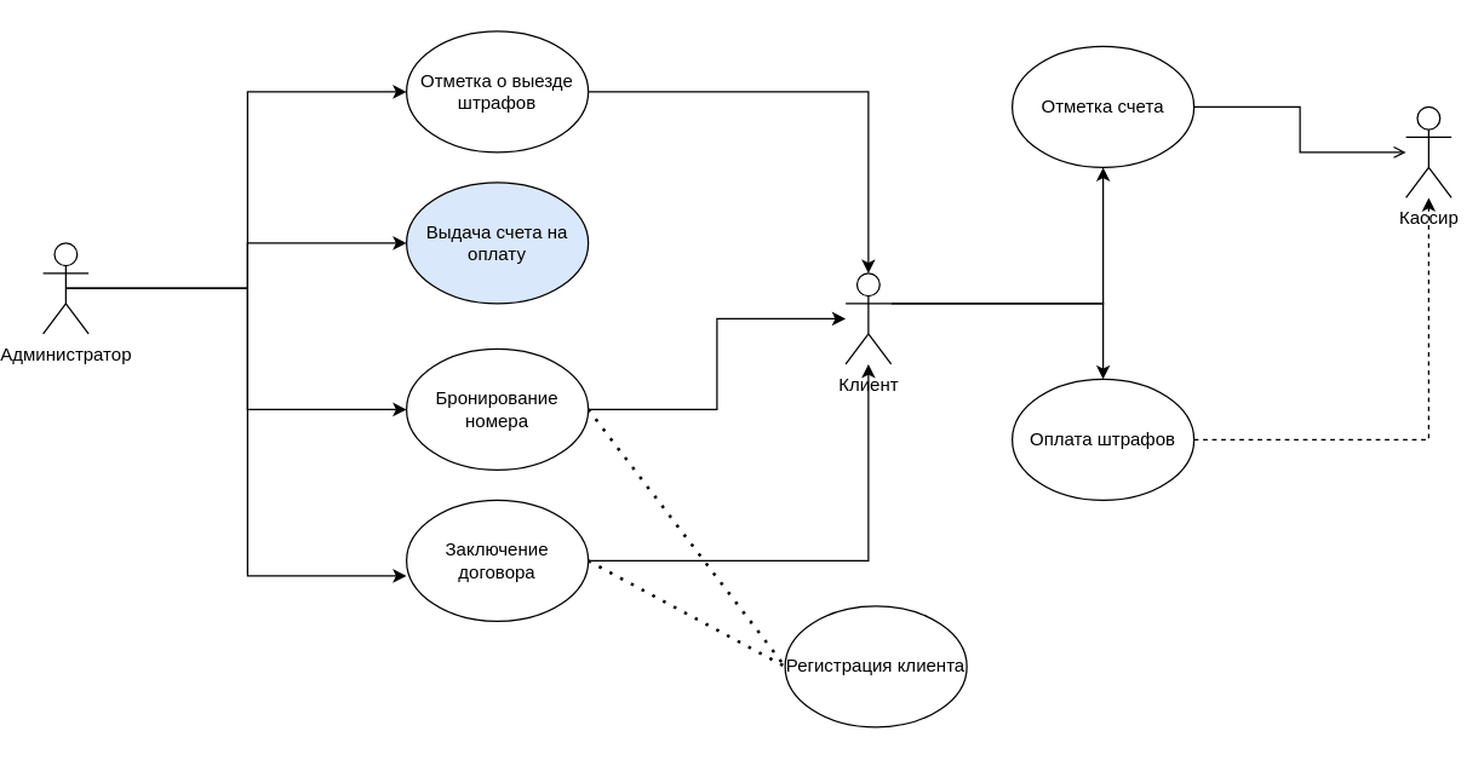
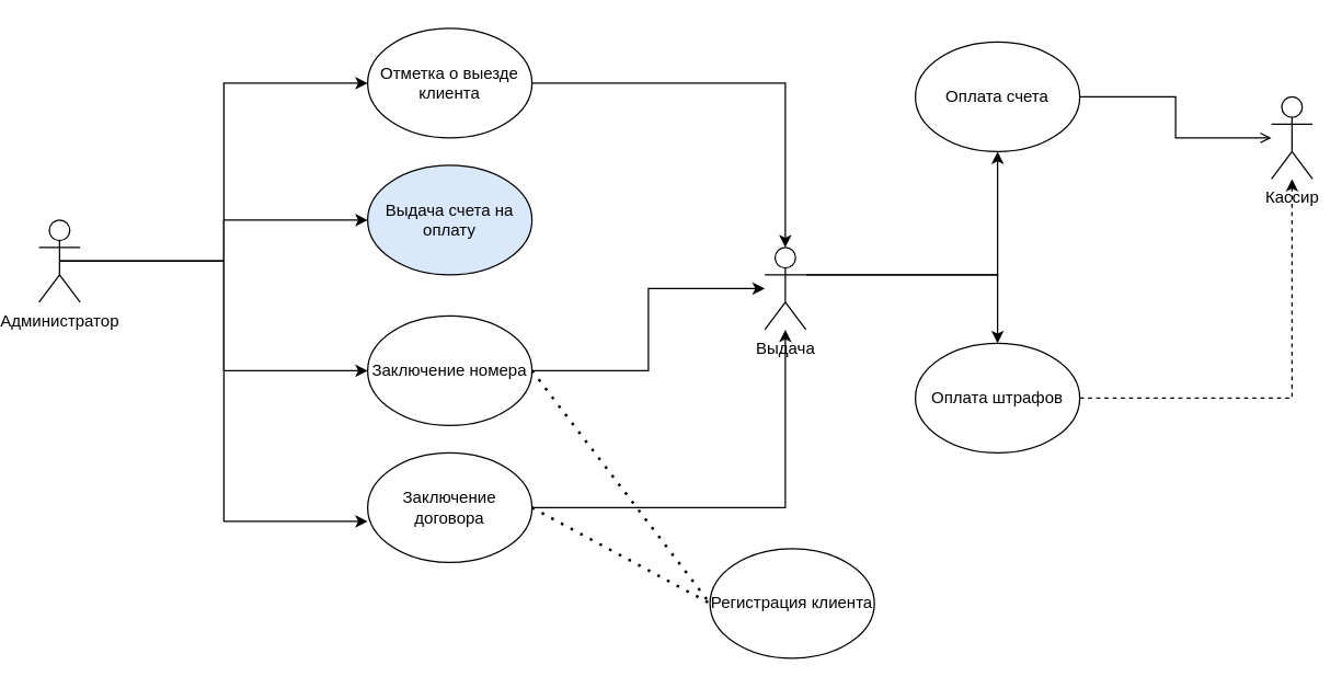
  <mxCell id="0" />
  <mxCell id="1" parent="0" />
  <mxCell id="2" style="edgeStyle=orthogonalEdgeStyle;rounded=0;orthogonalLoop=1;jettySize=auto;html=1;exitX=0.5;exitY=0.5;exitDx=0;exitDy=0;exitPerimeter=0;entryX=0;entryY=0.625;entryDx=0;entryDy=0;entryPerimeter=0;" edge="1" parent="1" source="6" target="16"><mxGeometry relative="1" as="geometry" /></mxCell>
  <mxCell id="3" style="edgeStyle=orthogonalEdgeStyle;rounded=0;orthogonalLoop=1;jettySize=auto;html=1;exitX=0.5;exitY=0.5;exitDx=0;exitDy=0;exitPerimeter=0;entryX=0;entryY=0.5;entryDx=0;entryDy=0;" edge="1" parent="1" source="6" target="14"><mxGeometry relative="1" as="geometry" /></mxCell>
  <mxCell id="4" style="edgeStyle=orthogonalEdgeStyle;rounded=0;orthogonalLoop=1;jettySize=auto;html=1;exitX=0.5;exitY=0.5;exitDx=0;exitDy=0;exitPerimeter=0;entryX=0;entryY=0.5;entryDx=0;entryDy=0;" edge="1" parent="1" source="6" target="12"><mxGeometry relative="1" as="geometry" /></mxCell>
  <mxCell id="5" style="edgeStyle=orthogonalEdgeStyle;rounded=0;orthogonalLoop=1;jettySize=auto;html=1;exitX=0.5;exitY=0.5;exitDx=0;exitDy=0;exitPerimeter=0;entryX=0;entryY=0.5;entryDx=0;entryDy=0;" edge="1" parent="1" source="6" target="11"><mxGeometry relative="1" as="geometry" /></mxCell>
  <mxCell id="6" value="Администратор" style="shape=umlActor;verticalLabelPosition=bottom;verticalAlign=top;html=1;outlineConnect=0;" vertex="1" parent="1"><mxGeometry x="20" y="160" width="30" height="60" as="geometry" /></mxCell>
  <mxCell id="7" style="edgeStyle=orthogonalEdgeStyle;rounded=0;orthogonalLoop=1;jettySize=auto;html=1;exitX=1;exitY=0.333;exitDx=0;exitDy=0;exitPerimeter=0;" edge="1" parent="1" source="9" target="22"><mxGeometry relative="1" as="geometry" /></mxCell>
  <mxCell id="8" style="edgeStyle=orthogonalEdgeStyle;rounded=0;orthogonalLoop=1;jettySize=auto;html=1;exitX=1;exitY=0.333;exitDx=0;exitDy=0;exitPerimeter=0;entryX=0.5;entryY=0;entryDx=0;entryDy=0;" edge="1" parent="1" source="9" target="24"><mxGeometry relative="1" as="geometry" /></mxCell>
- <mxCell id="9" value="Клиент&lt;br&gt;" style="shape=umlActor;verticalLabelPosition=bottom;verticalAlign=top;html=1;outlineConnect=0;" vertex="1" parent="1"><mxGeometry x="550" y="180" width="30" height="60" as="geometry" /></mxCell>
+ <mxCell id="9" value="Выдача&lt;br&gt;" style="shape=umlActor;verticalLabelPosition=bottom;verticalAlign=top;html=1;outlineConnect=0;" vertex="1" parent="1"><mxGeometry x="550" y="180" width="30" height="60" as="geometry" /></mxCell>
  <mxCell id="10" style="edgeStyle=orthogonalEdgeStyle;rounded=0;orthogonalLoop=1;jettySize=auto;html=1;exitX=1;exitY=0.5;exitDx=0;exitDy=0;entryX=0.5;entryY=0;entryDx=0;entryDy=0;entryPerimeter=0;" edge="1" parent="1" source="11" target="9"><mxGeometry relative="1" as="geometry" /></mxCell>
- <mxCell id="11" value="Отметка о выезде штрафов" style="ellipse;whiteSpace=wrap;html=1;" vertex="1" parent="1"><mxGeometry x="260" y="20" width="120" height="80" as="geometry" /></mxCell>
+ <mxCell id="11" value="Отметка о выезде клиента" style="ellipse;whiteSpace=wrap;html=1;" vertex="1" parent="1"><mxGeometry x="260" y="20" width="120" height="80" as="geometry" /></mxCell>
  <mxCell id="12" value="Выдача счета на оплату" style="ellipse;whiteSpace=wrap;html=1;fillColor=#dae8fc;" vertex="1" parent="1"><mxGeometry x="260" y="120" width="120" height="80" as="geometry" /></mxCell>
  <mxCell id="13" style="edgeStyle=orthogonalEdgeStyle;rounded=0;orthogonalLoop=1;jettySize=auto;html=1;exitX=1;exitY=0.5;exitDx=0;exitDy=0;" edge="1" parent="1" source="14" target="9"><mxGeometry relative="1" as="geometry" /></mxCell>
- <mxCell id="14" value="Бронирование номера" style="ellipse;whiteSpace=wrap;html=1;" vertex="1" parent="1"><mxGeometry x="260" y="230" width="120" height="80" as="geometry" /></mxCell>
+ <mxCell id="14" value="Заключение номера" style="ellipse;whiteSpace=wrap;html=1;" vertex="1" parent="1"><mxGeometry x="260" y="230" width="120" height="80" as="geometry" /></mxCell>
  <mxCell id="15" style="edgeStyle=orthogonalEdgeStyle;rounded=0;orthogonalLoop=1;jettySize=auto;html=1;exitX=1;exitY=0.5;exitDx=0;exitDy=0;" edge="1" parent="1" source="16" target="9"><mxGeometry relative="1" as="geometry" /></mxCell>
  <mxCell id="16" value="Заключение договора" style="ellipse;whiteSpace=wrap;html=1;" vertex="1" parent="1"><mxGeometry x="260" y="330" width="120" height="80" as="geometry" /></mxCell>
  <mxCell id="17" value="Регистрация клиента" style="ellipse;whiteSpace=wrap;html=1;" vertex="1" parent="1"><mxGeometry x="510" y="400" width="120" height="80" as="geometry" /></mxCell>
  <mxCell id="18" value="" style="endArrow=none;dashed=1;html=1;dashPattern=1 3;strokeWidth=2;exitX=1;exitY=0.5;exitDx=0;exitDy=0;entryX=0;entryY=0.5;entryDx=0;entryDy=0;" edge="1" parent="1" source="16" target="17"><mxGeometry width="50" height="50" relative="1" as="geometry"><mxPoint x="430" y="430" as="sourcePoint" /><mxPoint x="480" y="380" as="targetPoint" /></mxGeometry></mxCell>
  <mxCell id="19" value="" style="endArrow=none;dashed=1;html=1;dashPattern=1 3;strokeWidth=2;exitX=1;exitY=0.5;exitDx=0;exitDy=0;entryX=0;entryY=0.5;entryDx=0;entryDy=0;" edge="1" parent="1" source="14" target="17"><mxGeometry width="50" height="50" relative="1" as="geometry"><mxPoint x="430" y="460" as="sourcePoint" /><mxPoint x="480" y="410" as="targetPoint" /></mxGeometry></mxCell>
  <mxCell id="20" value="Кассир" style="shape=umlActor;verticalLabelPosition=bottom;verticalAlign=top;html=1;outlineConnect=0;" vertex="1" parent="1"><mxGeometry x="920" y="70" width="30" height="60" as="geometry" /></mxCell>
  <mxCell id="21" style="edgeStyle=orthogonalEdgeStyle;rounded=0;orthogonalLoop=1;jettySize=auto;html=1;exitX=1;exitY=0.5;exitDx=0;exitDy=0;endArrow=open;" edge="1" parent="1" source="22" target="20"><mxGeometry relative="1" as="geometry" /></mxCell>
- <mxCell id="22" value="Отметка счета" style="ellipse;whiteSpace=wrap;html=1;" vertex="1" parent="1"><mxGeometry x="660" y="30" width="120" height="80" as="geometry" /></mxCell>
+ <mxCell id="22" value="Оплата счета" style="ellipse;whiteSpace=wrap;html=1;" vertex="1" parent="1"><mxGeometry x="660" y="30" width="120" height="80" as="geometry" /></mxCell>
  <mxCell id="23" style="edgeStyle=orthogonalEdgeStyle;rounded=0;orthogonalLoop=1;jettySize=auto;html=1;exitX=1;exitY=0.5;exitDx=0;exitDy=0;dashed=1;" edge="1" parent="1" source="24" target="20"><mxGeometry relative="1" as="geometry" /></mxCell>
  <mxCell id="24" value="Оплата штрафов" style="ellipse;whiteSpace=wrap;html=1;" vertex="1" parent="1"><mxGeometry x="660" y="250" width="120" height="80" as="geometry" /></mxCell>
